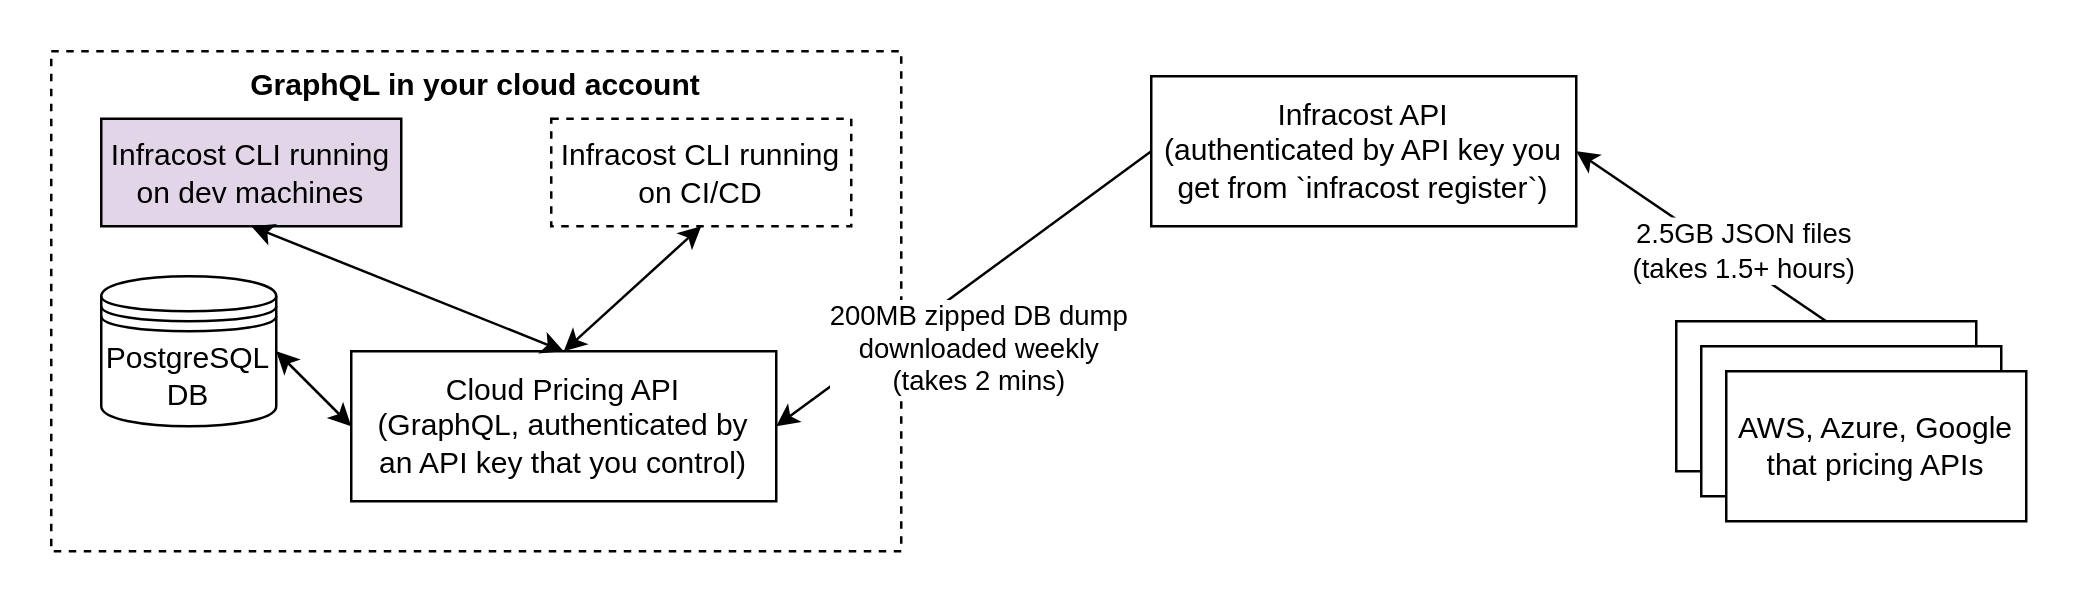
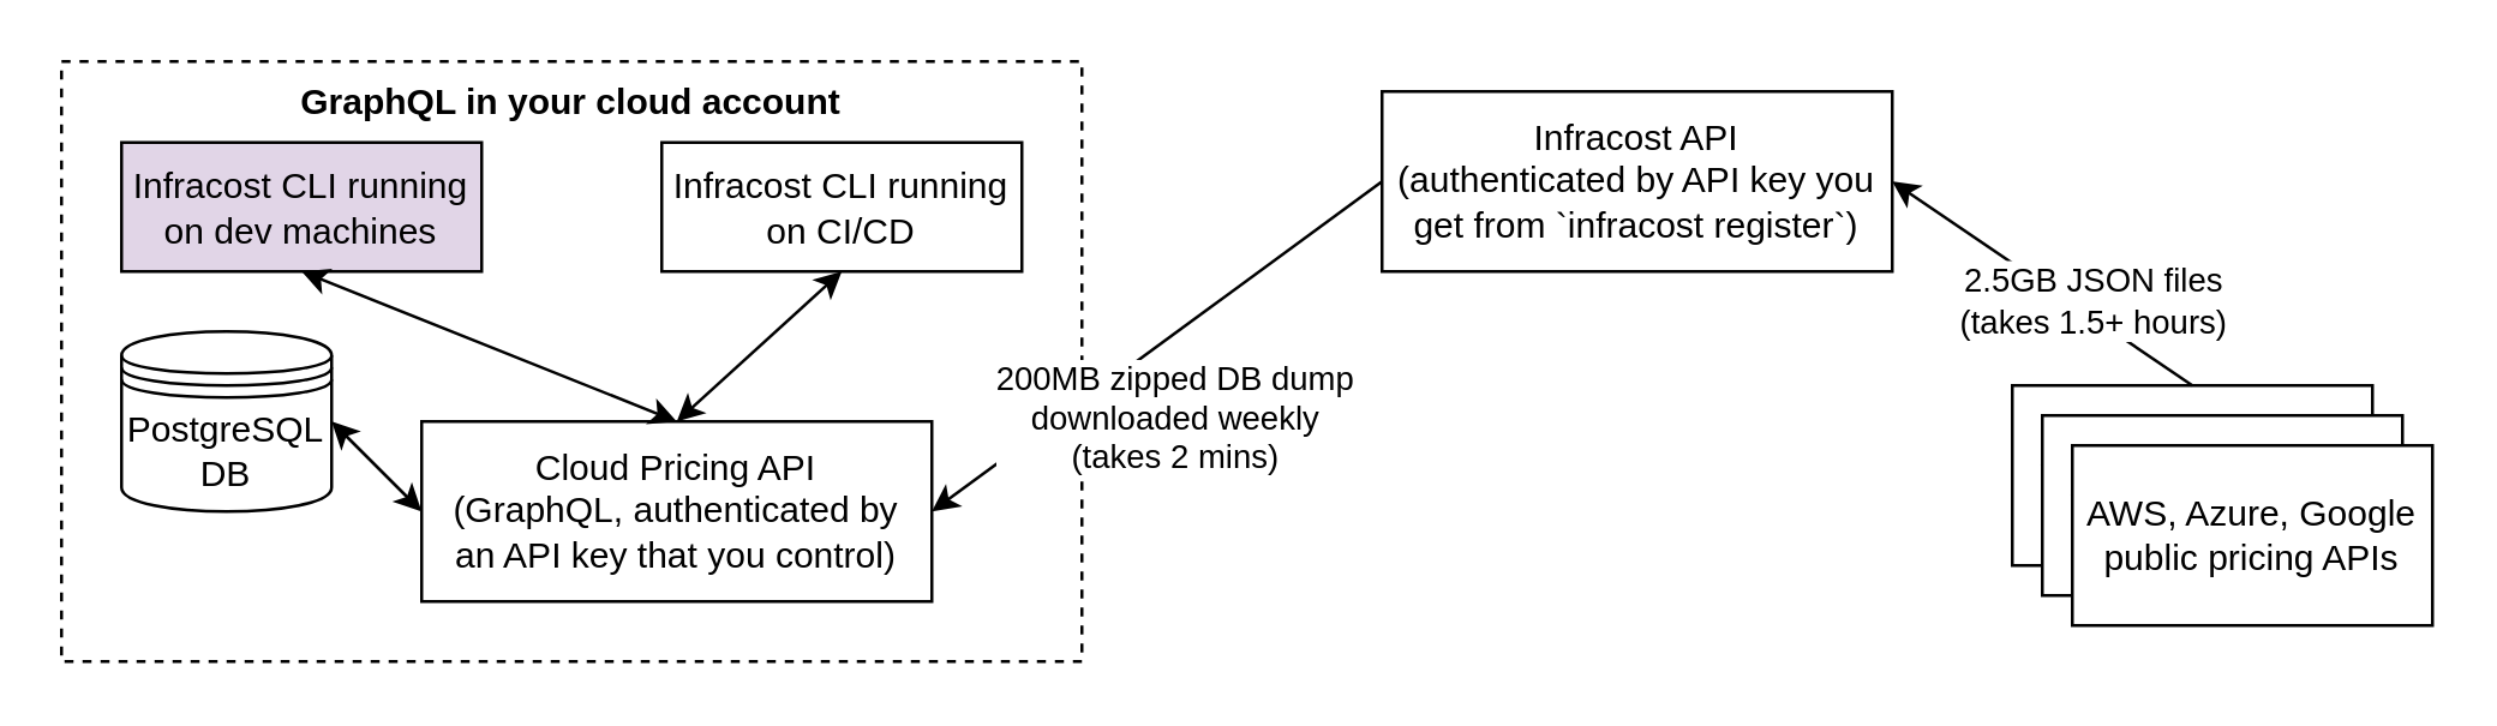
  <mxCell id="0" />
  <mxCell id="1" parent="0" />
  <mxCell id="2" value="" style="rounded=0;whiteSpace=wrap;html=1;fillColor=none;dashed=1;" vertex="1" parent="1"><mxGeometry x="20" y="20" width="340" height="200" as="geometry" /></mxCell>
  <mxCell id="3" value="Infracost CLI running on dev machines" style="rounded=0;whiteSpace=wrap;html=1;fillColor=#e1d5e7;" vertex="1" parent="1"><mxGeometry x="40" y="47" width="120" height="43" as="geometry" /></mxCell>
- <mxCell id="4" value="Infracost CLI running on CI/CD" style="rounded=0;whiteSpace=wrap;html=1;dashed=1;" vertex="1" parent="1"><mxGeometry x="220" y="47" width="120" height="43" as="geometry" /></mxCell>
+ <mxCell id="4" value="Infracost CLI running on CI/CD" style="rounded=0;whiteSpace=wrap;html=1;" vertex="1" parent="1"><mxGeometry x="220" y="47" width="120" height="43" as="geometry" /></mxCell>
  <mxCell id="5" value="Cloud Pricing API&lt;br&gt;(GraphQL, authenticated by&lt;br&gt;an API key that you control)" style="rounded=0;whiteSpace=wrap;html=1;" vertex="1" parent="1"><mxGeometry x="140" y="140" width="170" height="60" as="geometry" /></mxCell>
  <mxCell id="6" value="Infracost API&lt;br&gt;(authenticated by API key you get from `infracost register`)" style="rounded=0;whiteSpace=wrap;html=1;" vertex="1" parent="1"><mxGeometry x="460" y="30" width="170" height="60" as="geometry" /></mxCell>
  <mxCell id="7" value="AWS public pricing API" style="rounded=0;whiteSpace=wrap;html=1;" vertex="1" parent="1"><mxGeometry x="670" y="128" width="120" height="60" as="geometry" /></mxCell>
  <mxCell id="8" value="AWS public pricing API" style="rounded=0;whiteSpace=wrap;html=1;" vertex="1" parent="1"><mxGeometry x="680" y="138" width="120" height="60" as="geometry" /></mxCell>
- <mxCell id="9" value="AWS, Azure, Google that pricing APIs" style="rounded=0;whiteSpace=wrap;html=1;" vertex="1" parent="1"><mxGeometry x="690" y="148" width="120" height="60" as="geometry" /></mxCell>
+ <mxCell id="9" value="AWS, Azure, Google public pricing APIs" style="rounded=0;whiteSpace=wrap;html=1;" vertex="1" parent="1"><mxGeometry x="690" y="148" width="120" height="60" as="geometry" /></mxCell>
  <mxCell id="10" value="" style="endArrow=classic;html=1;entryX=1;entryY=0.5;entryDx=0;entryDy=0;exitX=0;exitY=0.5;exitDx=0;exitDy=0;" edge="1" parent="1" source="6" target="5"><mxGeometry width="50" height="50" relative="1" as="geometry"><mxPoint x="380" y="410" as="sourcePoint" /><mxPoint x="430" y="360" as="targetPoint" /></mxGeometry></mxCell>
  <mxCell id="11" value="200MB zipped DB dump&lt;br&gt;downloaded weekly&lt;br&gt;(takes 2 mins)" style="edgeLabel;html=1;align=center;verticalAlign=middle;resizable=0;points=[];" vertex="1" connectable="0" parent="10"><mxGeometry x="0.3" y="1" relative="1" as="geometry"><mxPoint x="27" y="6" as="offset" /></mxGeometry></mxCell>
  <mxCell id="12" value="" style="endArrow=classic;startArrow=classic;html=1;entryX=0.5;entryY=1;entryDx=0;entryDy=0;exitX=0.5;exitY=0;exitDx=0;exitDy=0;" edge="1" parent="1" source="5" target="3"><mxGeometry width="50" height="50" relative="1" as="geometry"><mxPoint x="110" y="240" as="sourcePoint" /><mxPoint x="160" y="190" as="targetPoint" /></mxGeometry></mxCell>
  <mxCell id="13" value="" style="endArrow=classic;startArrow=classic;html=1;entryX=0.5;entryY=1;entryDx=0;entryDy=0;exitX=0.5;exitY=0;exitDx=0;exitDy=0;" edge="1" parent="1" source="5" target="4"><mxGeometry width="50" height="50" relative="1" as="geometry"><mxPoint x="290" y="270" as="sourcePoint" /><mxPoint x="170" y="210" as="targetPoint" /></mxGeometry></mxCell>
  <mxCell id="14" value="GraphQL in your cloud account" style="text;html=1;strokeColor=none;fillColor=none;align=center;verticalAlign=middle;whiteSpace=wrap;rounded=0;dashed=1;fontStyle=1" vertex="1" parent="1"><mxGeometry x="20" y="24" width="340" height="20" as="geometry" /></mxCell>
  <mxCell id="15" value="" style="endArrow=classic;html=1;exitX=0.5;exitY=0;exitDx=0;exitDy=0;entryX=1;entryY=0.5;entryDx=0;entryDy=0;" edge="1" parent="1" source="7" target="6"><mxGeometry width="50" height="50" relative="1" as="geometry"><mxPoint x="740" y="142" as="sourcePoint" /><mxPoint x="630" y="80" as="targetPoint" /></mxGeometry></mxCell>
  <mxCell id="16" value="2.5GB JSON files&lt;br&gt;(takes 1.5+ hours)" style="edgeLabel;html=1;align=center;verticalAlign=middle;resizable=0;points=[];" vertex="1" connectable="0" parent="15"><mxGeometry x="0.3" y="1" relative="1" as="geometry"><mxPoint x="32" y="15" as="offset" /></mxGeometry></mxCell>
  <mxCell id="17" value="PostgreSQL DB" style="shape=datastore;whiteSpace=wrap;html=1;fillColor=none;" vertex="1" parent="1"><mxGeometry x="40" y="110" width="70" height="60" as="geometry" /></mxCell>
  <mxCell id="18" value="" style="endArrow=classic;startArrow=classic;html=1;exitX=1;exitY=0.5;exitDx=0;exitDy=0;entryX=0;entryY=0.5;entryDx=0;entryDy=0;" edge="1" parent="1" source="17" target="5"><mxGeometry width="50" height="50" relative="1" as="geometry"><mxPoint x="380" y="410" as="sourcePoint" /><mxPoint x="430" y="360" as="targetPoint" /></mxGeometry></mxCell>
